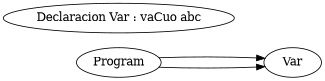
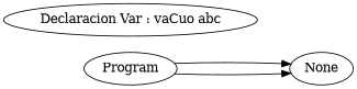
  digraph {
    rankdir=LR
    n1 [label=Program]
-   None [label=Var]
+   None
    n3 [label="Declaracion Var : vaCuo abc"]
    n1 -> None
    n1 -> None
  }
